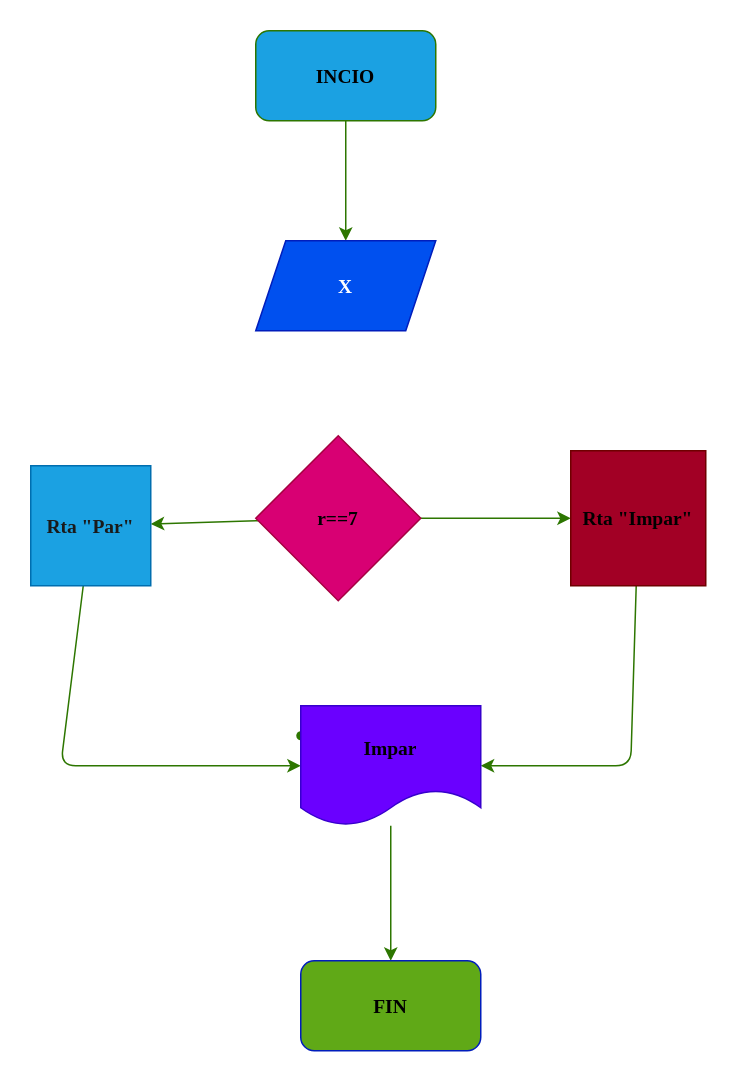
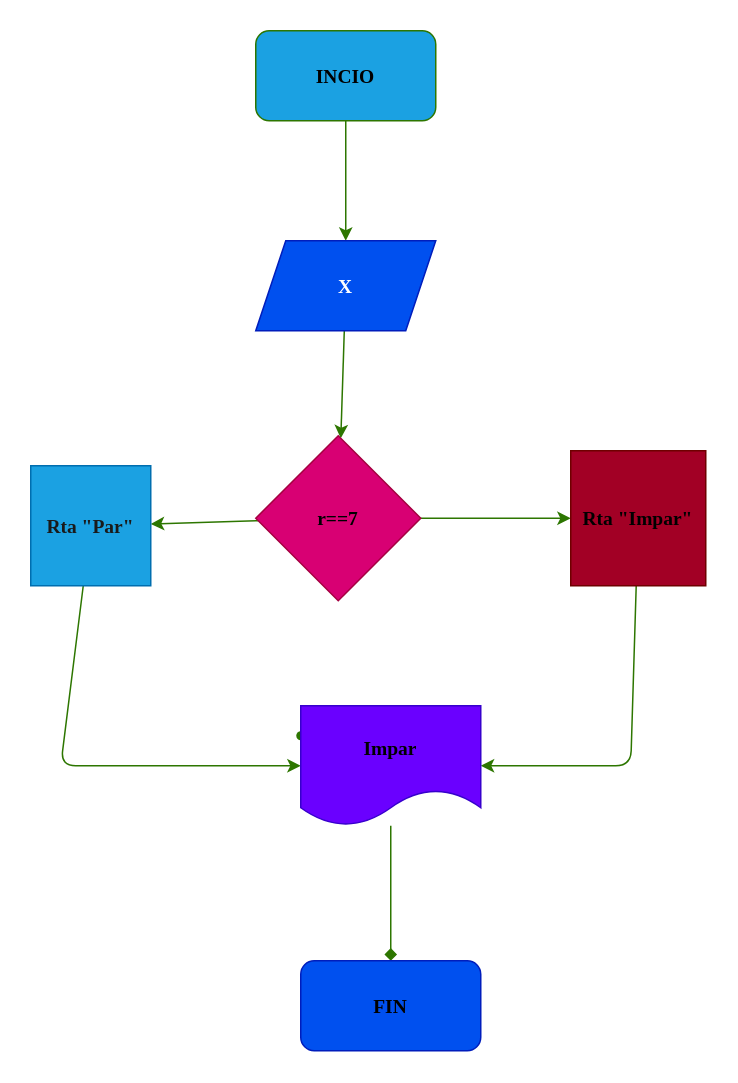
  <mxCell id="0" />
  <mxCell id="1" parent="0" />
  <mxCell id="2" value="" style="edgeStyle=none;html=1;fontFamily=Architects Daughter;fontSource=https%3A%2F%2Ffonts.googleapis.com%2Fcss%3Ffamily%3DArchitects%2BDaughter;fontColor=#000000;verticalAlign=middle;fontSize=13;fillColor=#60a917;strokeColor=#2D7600;" edge="1" parent="1" source="3"><mxGeometry relative="1" as="geometry"><mxPoint x="230" y="160" as="targetPoint" /></mxGeometry></mxCell>
  <mxCell id="3" value="&lt;h1 style=&quot;font-size: 13px;&quot;&gt;&lt;font color=&quot;#000000&quot; data-font-src=&quot;https://fonts.googleapis.com/css?family=Architects+Daughter&quot; face=&quot;Architects Daughter&quot; style=&quot;font-size: 13px;&quot;&gt;INCIO&lt;/font&gt;&lt;/h1&gt;" style="rounded=1;whiteSpace=wrap;html=1;fillColor=#1ba1e2;strokeColor=#2D7600;verticalAlign=middle;fontSize=13;fontColor=#ffffff;" vertex="1" parent="1"><mxGeometry x="170" y="20" width="120" height="60" as="geometry" /></mxCell>
+ <mxCell id="4" value="" style="edgeStyle=none;html=1;fontFamily=Architects Daughter;fontSource=https%3A%2F%2Ffonts.googleapis.com%2Fcss%3Ffamily%3DArchitects%2BDaughter;fontColor=#000000;verticalAlign=middle;fontSize=13;fillColor=#60a917;strokeColor=#2D7600;" edge="1" parent="1" source="5" target="8"><mxGeometry relative="1" as="geometry" /></mxCell>
  <mxCell id="5" value="&lt;h1 style=&quot;font-size: 13px;&quot;&gt;X&lt;/h1&gt;" style="shape=parallelogram;perimeter=parallelogramPerimeter;whiteSpace=wrap;html=1;fixedSize=1;fontFamily=Architects Daughter;fontSource=https%3A%2F%2Ffonts.googleapis.com%2Fcss%3Ffamily%3DArchitects%2BDaughter;fontColor=#ffffff;fillColor=#0050ef;strokeColor=#001DBC;verticalAlign=middle;fontSize=13;" vertex="1" parent="1"><mxGeometry x="170" y="160" width="120" height="60" as="geometry" /></mxCell>
  <mxCell id="6" value="" style="edgeStyle=none;html=1;fontFamily=Architects Daughter;fontSource=https%3A%2F%2Ffonts.googleapis.com%2Fcss%3Ffamily%3DArchitects%2BDaughter;fontColor=#000000;verticalAlign=middle;fontSize=13;fillColor=#60a917;strokeColor=#2D7600;" edge="1" parent="1" source="8" target="10"><mxGeometry relative="1" as="geometry" /></mxCell>
  <mxCell id="7" value="" style="edgeStyle=none;html=1;fontFamily=Architects Daughter;fontSource=https%3A%2F%2Ffonts.googleapis.com%2Fcss%3Ffamily%3DArchitects%2BDaughter;fontColor=#000000;verticalAlign=middle;fontSize=13;fillColor=#60a917;strokeColor=#2D7600;" edge="1" parent="1" source="8" target="12"><mxGeometry relative="1" as="geometry" /></mxCell>
  <mxCell id="8" value="&lt;h1 style=&quot;font-size: 13px;&quot;&gt;&lt;font color=&quot;#000000&quot; style=&quot;font-size: 13px;&quot;&gt;r==7&lt;/font&gt;&lt;/h1&gt;" style="rhombus;whiteSpace=wrap;html=1;fontFamily=Architects Daughter;fillColor=#d80073;strokeColor=#A50040;fontSource=https%3A%2F%2Ffonts.googleapis.com%2Fcss%3Ffamily%3DArchitects%2BDaughter;verticalAlign=middle;fontSize=13;fontColor=#ffffff;" vertex="1" parent="1"><mxGeometry x="170" y="290" width="110" height="110" as="geometry" /></mxCell>
  <mxCell id="9" value="" style="edgeStyle=none;html=1;fontFamily=Architects Daughter;fontSource=https%3A%2F%2Ffonts.googleapis.com%2Fcss%3Ffamily%3DArchitects%2BDaughter;fontColor=#000000;endArrow=classic;endFill=1;verticalAlign=middle;fontSize=13;fillColor=#60a917;strokeColor=#2D7600;" edge="1" parent="1" source="10" target="15"><mxGeometry relative="1" as="geometry"><mxPoint x="420" y="500" as="targetPoint" /><Array as="points"><mxPoint x="420" y="510" /></Array></mxGeometry></mxCell>
  <mxCell id="10" value="&lt;h2 style=&quot;font-size: 13px;&quot;&gt;&lt;font color=&quot;#000000&quot; style=&quot;font-size: 13px;&quot;&gt;Rta &quot;Impar&quot;&lt;/font&gt;&lt;/h2&gt;" style="whiteSpace=wrap;html=1;aspect=fixed;fontFamily=Architects Daughter;fontSource=https%3A%2F%2Ffonts.googleapis.com%2Fcss%3Ffamily%3DArchitects%2BDaughter;fillColor=#a20025;strokeColor=#6F0000;verticalAlign=middle;fontSize=13;fontColor=#ffffff;" vertex="1" parent="1"><mxGeometry x="380" y="300" width="90" height="90" as="geometry" /></mxCell>
  <mxCell id="11" value="" style="edgeStyle=none;html=1;fontFamily=Architects Daughter;fontSource=https%3A%2F%2Ffonts.googleapis.com%2Fcss%3Ffamily%3DArchitects%2BDaughter;fontColor=#000000;entryX=0;entryY=0.5;entryDx=0;entryDy=0;verticalAlign=middle;fontSize=13;fillColor=#60a917;strokeColor=#2D7600;" edge="1" parent="1" source="12" target="15"><mxGeometry relative="1" as="geometry"><Array as="points"><mxPoint x="40" y="510" /></Array></mxGeometry></mxCell>
  <mxCell id="12" value="&lt;h2 style=&quot;font-size: 13px;&quot;&gt;&lt;font color=&quot;#1a1a1a&quot; style=&quot;font-size: 13px;&quot;&gt;Rta &quot;Par&quot;&lt;/font&gt;&lt;/h2&gt;" style="whiteSpace=wrap;html=1;aspect=fixed;fontFamily=Architects Daughter;fontSource=https%3A%2F%2Ffonts.googleapis.com%2Fcss%3Ffamily%3DArchitects%2BDaughter;fillColor=#1ba1e2;strokeColor=#006EAF;verticalAlign=middle;fontSize=13;fontColor=#ffffff;" vertex="1" parent="1"><mxGeometry x="20" y="310" width="80" height="80" as="geometry" /></mxCell>
  <mxCell id="13" value="" style="shape=waypoint;sketch=0;size=6;pointerEvents=1;points=[];fillColor=#60a917;resizable=0;rotatable=0;perimeter=centerPerimeter;snapToPoint=1;fontFamily=Architects Daughter;strokeColor=#2D7600;fontSource=https%3A%2F%2Ffonts.googleapis.com%2Fcss%3Ffamily%3DArchitects%2BDaughter;verticalAlign=middle;fontSize=13;fontColor=#ffffff;" vertex="1" parent="1"><mxGeometry x="190" y="480" width="20" height="20" as="geometry" /></mxCell>
- <mxCell id="14" value="" style="edgeStyle=none;html=1;fontFamily=Architects Daughter;fontSource=https%3A%2F%2Ffonts.googleapis.com%2Fcss%3Ffamily%3DArchitects%2BDaughter;fontColor=#000000;endArrow=classic;endFill=1;verticalAlign=middle;fontSize=13;fillColor=#60a917;strokeColor=#2D7600;" edge="1" parent="1" source="15" target="16"><mxGeometry relative="1" as="geometry" /></mxCell>
+ <mxCell id="14" value="" style="edgeStyle=none;html=1;fontFamily=Architects Daughter;fontSource=https%3A%2F%2Ffonts.googleapis.com%2Fcss%3Ffamily%3DArchitects%2BDaughter;fontColor=#000000;endArrow=diamond;endFill=1;verticalAlign=middle;fontSize=13;fillColor=#60a917;strokeColor=#2D7600;" edge="1" parent="1" source="15" target="16"><mxGeometry relative="1" as="geometry" /></mxCell>
  <mxCell id="15" value="&lt;h1 style=&quot;font-size: 13px;&quot;&gt;&lt;font color=&quot;#000000&quot; style=&quot;font-size: 13px;&quot;&gt;Impar&lt;/font&gt;&lt;/h1&gt;" style="shape=document;whiteSpace=wrap;html=1;boundedLbl=1;fontFamily=Architects Daughter;fillColor=#6a00ff;strokeColor=#3700CC;sketch=0;fontSource=https%3A%2F%2Ffonts.googleapis.com%2Fcss%3Ffamily%3DArchitects%2BDaughter;verticalAlign=middle;fontSize=13;fontColor=#ffffff;" vertex="1" parent="1"><mxGeometry x="200" y="470" width="120" height="80" as="geometry" /></mxCell>
- <mxCell id="16" value="&lt;h1 style=&quot;font-size: 13px;&quot;&gt;&lt;font color=&quot;#000000&quot; style=&quot;font-size: 13px;&quot;&gt;FIN&lt;/font&gt;&lt;/h1&gt;" style="rounded=1;whiteSpace=wrap;html=1;fontFamily=Architects Daughter;fillColor=#60a917;strokeColor=#001DBC;sketch=0;fontSource=https%3A%2F%2Ffonts.googleapis.com%2Fcss%3Ffamily%3DArchitects%2BDaughter;verticalAlign=middle;fontSize=13;fontColor=#ffffff;" vertex="1" parent="1"><mxGeometry x="200" y="640" width="120" height="60" as="geometry" /></mxCell>
+ <mxCell id="16" value="&lt;h1 style=&quot;font-size: 13px;&quot;&gt;&lt;font color=&quot;#000000&quot; style=&quot;font-size: 13px;&quot;&gt;FIN&lt;/font&gt;&lt;/h1&gt;" style="rounded=1;whiteSpace=wrap;html=1;fontFamily=Architects Daughter;fillColor=#0050ef;strokeColor=#001DBC;sketch=0;fontSource=https%3A%2F%2Ffonts.googleapis.com%2Fcss%3Ffamily%3DArchitects%2BDaughter;verticalAlign=middle;fontSize=13;fontColor=#ffffff;" vertex="1" parent="1"><mxGeometry x="200" y="640" width="120" height="60" as="geometry" /></mxCell>
